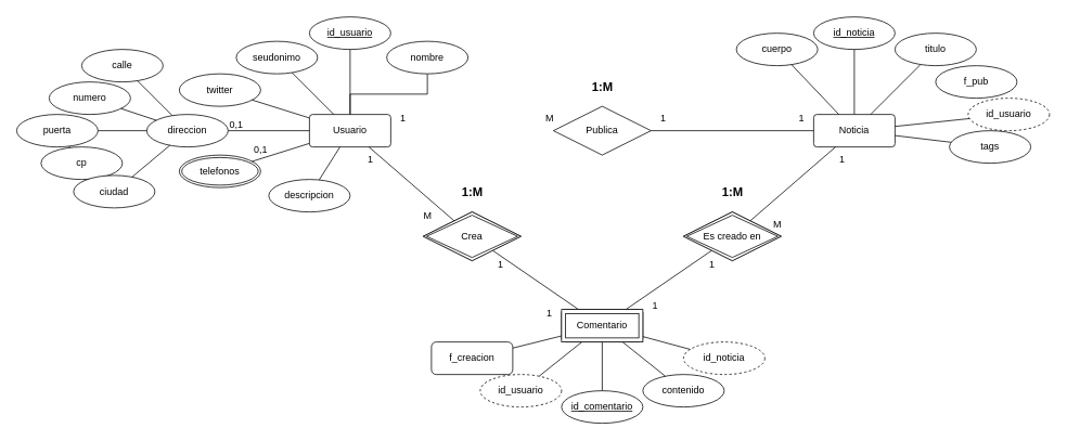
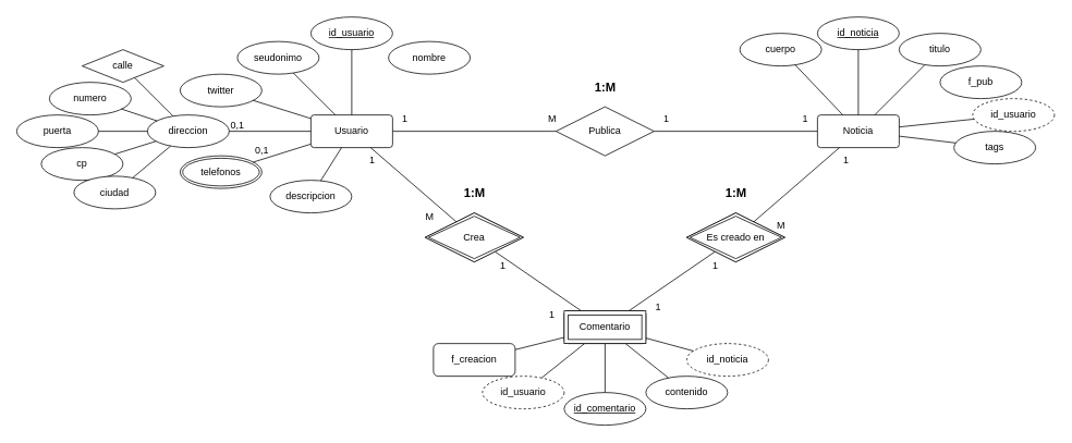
  <mxCell id="0" />
  <mxCell id="1" parent="0" />
- <mxCell id="2" style="edgeStyle=orthogonalEdgeStyle;rounded=0;orthogonalLoop=1;jettySize=auto;html=1;endArrow=none;endFill=0;" parent="1" source="3" target="34" edge="1"><mxGeometry relative="1" as="geometry" /></mxCell>
+ <mxCell id="2" style="edgeStyle=orthogonalEdgeStyle;rounded=0;orthogonalLoop=1;jettySize=auto;html=1;entryX=0;entryY=0.5;entryDx=0;entryDy=0;endArrow=none;endFill=0;" parent="1" source="3" target="8" edge="1"><mxGeometry relative="1" as="geometry" /></mxCell>
  <mxCell id="3" value="Usuario" style="rounded=1;arcSize=10;whiteSpace=wrap;html=1;align=center;" parent="1" vertex="1"><mxGeometry x="380" y="140" width="100" height="40" as="geometry" /></mxCell>
  <mxCell id="4" style="edgeStyle=orthogonalEdgeStyle;rounded=0;orthogonalLoop=1;jettySize=auto;html=1;entryX=1;entryY=0.5;entryDx=0;entryDy=0;endArrow=none;endFill=0;" parent="1" source="5" target="8" edge="1"><mxGeometry relative="1" as="geometry" /></mxCell>
  <mxCell id="5" value="Noticia" style="rounded=1;arcSize=10;whiteSpace=wrap;html=1;align=center;" parent="1" vertex="1"><mxGeometry x="1000" y="140" width="100" height="40" as="geometry" /></mxCell>
  <mxCell id="6" style="rounded=0;orthogonalLoop=1;jettySize=auto;html=1;endArrow=none;endFill=0;" parent="1" source="7" target="9" edge="1"><mxGeometry relative="1" as="geometry" /></mxCell>
  <mxCell id="7" value="Comentario" style="rounded=1;arcSize=10;whiteSpace=wrap;html=1;align=center;gradientColor=none;" parent="1" vertex="1"><mxGeometry x="690" y="380" width="100" height="40" as="geometry" /></mxCell>
  <mxCell id="8" value="Publica" style="shape=rhombus;perimeter=rhombusPerimeter;whiteSpace=wrap;html=1;align=center;" parent="1" vertex="1"><mxGeometry x="680" y="130" width="120" height="60" as="geometry" /></mxCell>
  <mxCell id="9" value="Crea" style="shape=rhombus;perimeter=rhombusPerimeter;whiteSpace=wrap;html=1;align=center;" parent="1" vertex="1"><mxGeometry x="520" y="260" width="120" height="60" as="geometry" /></mxCell>
  <mxCell id="10" style="rounded=0;orthogonalLoop=1;jettySize=auto;html=1;endArrow=none;endFill=0;" parent="1" source="3" target="9" edge="1"><mxGeometry relative="1" as="geometry" /></mxCell>
  <mxCell id="11" value="Es creado en" style="shape=rhombus;perimeter=rhombusPerimeter;whiteSpace=wrap;html=1;align=center;" parent="1" vertex="1"><mxGeometry x="840" y="260" width="120" height="60" as="geometry" /></mxCell>
  <mxCell id="12" style="rounded=0;orthogonalLoop=1;jettySize=auto;html=1;endArrow=none;endFill=0;" parent="1" source="7" target="11" edge="1"><mxGeometry relative="1" as="geometry"><mxPoint x="800" y="373" as="sourcePoint" /><mxPoint x="694" y="300" as="targetPoint" /></mxGeometry></mxCell>
  <mxCell id="13" style="rounded=0;orthogonalLoop=1;jettySize=auto;html=1;endArrow=none;endFill=0;" parent="1" source="5" target="11" edge="1"><mxGeometry relative="1" as="geometry"><mxPoint x="785" y="390" as="sourcePoint" /><mxPoint x="912" y="316" as="targetPoint" /></mxGeometry></mxCell>
  <mxCell id="14" value="&lt;b&gt;&lt;font style=&quot;font-size: 15px;&quot;&gt;1:M&lt;/font&gt;&lt;/b&gt;" style="text;html=1;align=center;verticalAlign=middle;resizable=0;points=[];autosize=1;strokeColor=none;fillColor=none;" parent="1" vertex="1"><mxGeometry x="555" y="220" width="50" height="30" as="geometry" /></mxCell>
  <mxCell id="15" value="&lt;b&gt;&lt;font style=&quot;font-size: 15px;&quot;&gt;1:M&lt;/font&gt;&lt;/b&gt;" style="text;html=1;align=center;verticalAlign=middle;resizable=0;points=[];autosize=1;strokeColor=none;fillColor=none;" parent="1" vertex="1"><mxGeometry x="875" y="220" width="50" height="30" as="geometry" /></mxCell>
  <mxCell id="16" value="&lt;b&gt;&lt;font style=&quot;font-size: 15px;&quot;&gt;1:M&lt;/font&gt;&lt;/b&gt;" style="text;html=1;align=center;verticalAlign=middle;resizable=0;points=[];autosize=1;strokeColor=none;fillColor=none;" parent="1" vertex="1"><mxGeometry x="715" y="90" width="50" height="30" as="geometry" /></mxCell>
  <mxCell id="17" value="1" style="text;html=1;align=center;verticalAlign=middle;resizable=0;points=[];autosize=1;strokeColor=none;fillColor=none;" parent="1" vertex="1"><mxGeometry x="970" y="130" width="30" height="30" as="geometry" /></mxCell>
  <mxCell id="18" value="1" style="text;html=1;align=center;verticalAlign=middle;resizable=0;points=[];autosize=1;strokeColor=none;fillColor=none;" parent="1" vertex="1"><mxGeometry x="800" y="130" width="30" height="30" as="geometry" /></mxCell>
  <mxCell id="19" value="1" style="text;html=1;align=center;verticalAlign=middle;resizable=0;points=[];autosize=1;strokeColor=none;fillColor=none;" parent="1" vertex="1"><mxGeometry x="480" y="130" width="30" height="30" as="geometry" /></mxCell>
  <mxCell id="20" value="M" style="text;html=1;align=center;verticalAlign=middle;resizable=0;points=[];autosize=1;strokeColor=none;fillColor=none;" parent="1" vertex="1"><mxGeometry x="660" y="130" width="30" height="30" as="geometry" /></mxCell>
  <mxCell id="21" value="1" style="text;html=1;align=center;verticalAlign=middle;resizable=0;points=[];autosize=1;strokeColor=none;fillColor=none;" parent="1" vertex="1"><mxGeometry x="440" y="180" width="30" height="30" as="geometry" /></mxCell>
  <mxCell id="22" value="M" style="text;html=1;align=center;verticalAlign=middle;resizable=0;points=[];autosize=1;strokeColor=none;fillColor=none;" parent="1" vertex="1"><mxGeometry x="510" y="250" width="30" height="30" as="geometry" /></mxCell>
  <mxCell id="23" value="1" style="text;html=1;align=center;verticalAlign=middle;resizable=0;points=[];autosize=1;strokeColor=none;fillColor=none;" parent="1" vertex="1"><mxGeometry x="660" y="370" width="30" height="30" as="geometry" /></mxCell>
  <mxCell id="24" value="1" style="text;html=1;align=center;verticalAlign=middle;resizable=0;points=[];autosize=1;strokeColor=none;fillColor=none;" parent="1" vertex="1"><mxGeometry x="600" y="310" width="30" height="30" as="geometry" /></mxCell>
  <mxCell id="25" value="1" style="text;html=1;align=center;verticalAlign=middle;resizable=0;points=[];autosize=1;strokeColor=none;fillColor=none;" parent="1" vertex="1"><mxGeometry x="790" y="360" width="30" height="30" as="geometry" /></mxCell>
  <mxCell id="26" value="1" style="text;html=1;align=center;verticalAlign=middle;resizable=0;points=[];autosize=1;strokeColor=none;fillColor=none;" parent="1" vertex="1"><mxGeometry x="860" y="310" width="30" height="30" as="geometry" /></mxCell>
  <mxCell id="27" value="1" style="text;html=1;align=center;verticalAlign=middle;resizable=0;points=[];autosize=1;strokeColor=none;fillColor=none;" parent="1" vertex="1"><mxGeometry x="1020" y="180" width="30" height="30" as="geometry" /></mxCell>
  <mxCell id="28" value="M" style="text;html=1;align=center;verticalAlign=middle;resizable=0;points=[];autosize=1;strokeColor=none;fillColor=none;" parent="1" vertex="1"><mxGeometry x="940" y="260" width="30" height="30" as="geometry" /></mxCell>
  <mxCell id="29" value="id_usuario" style="ellipse;whiteSpace=wrap;html=1;align=center;fontStyle=4;" parent="1" vertex="1"><mxGeometry x="380" y="20" width="100" height="40" as="geometry" /></mxCell>
  <mxCell id="30" value="id_comentario" style="ellipse;whiteSpace=wrap;html=1;align=center;fontStyle=4;" parent="1" vertex="1"><mxGeometry x="690" y="480" width="100" height="40" as="geometry" /></mxCell>
  <mxCell id="31" value="id_noticia" style="ellipse;whiteSpace=wrap;html=1;align=center;fontStyle=4;" parent="1" vertex="1"><mxGeometry x="1000" y="20" width="100" height="40" as="geometry" /></mxCell>
  <mxCell id="32" value="contenido" style="ellipse;whiteSpace=wrap;html=1;align=center;" parent="1" vertex="1"><mxGeometry x="790" y="460" width="100" height="40" as="geometry" /></mxCell>
  <mxCell id="33" value="id_usuario" style="ellipse;whiteSpace=wrap;html=1;align=center;dashed=1;" parent="1" vertex="1"><mxGeometry x="590" y="460" width="100" height="40" as="geometry" /></mxCell>
  <mxCell id="34" value="nombre" style="ellipse;whiteSpace=wrap;html=1;align=center;" parent="1" vertex="1"><mxGeometry x="475" y="50" width="100" height="40" as="geometry" /></mxCell>
  <mxCell id="35" value="seudonimo" style="ellipse;whiteSpace=wrap;html=1;align=center;" parent="1" vertex="1"><mxGeometry x="290" y="50" width="100" height="40" as="geometry" /></mxCell>
  <mxCell id="36" value="twitter" style="ellipse;whiteSpace=wrap;html=1;align=center;" parent="1" vertex="1"><mxGeometry x="220" y="90" width="100" height="40" as="geometry" /></mxCell>
  <mxCell id="37" value="descripcion" style="ellipse;whiteSpace=wrap;html=1;align=center;" parent="1" vertex="1"><mxGeometry x="330" y="220" width="100" height="40" as="geometry" /></mxCell>
  <mxCell id="38" value="direccion" style="ellipse;whiteSpace=wrap;html=1;align=center;" parent="1" vertex="1"><mxGeometry x="180" y="140" width="100" height="40" as="geometry" /></mxCell>
  <mxCell id="39" value="telefonos" style="ellipse;shape=doubleEllipse;margin=3;whiteSpace=wrap;html=1;align=center;" parent="1" vertex="1"><mxGeometry x="220" y="190" width="100" height="40" as="geometry" /></mxCell>
  <mxCell id="40" value="0,1" style="text;html=1;align=center;verticalAlign=middle;resizable=0;points=[];autosize=1;strokeColor=none;fillColor=none;" parent="1" vertex="1"><mxGeometry x="270" y="138" width="40" height="30" as="geometry" /></mxCell>
  <mxCell id="41" value="0,1" style="text;html=1;align=center;verticalAlign=middle;resizable=0;points=[];autosize=1;strokeColor=none;fillColor=none;" parent="1" vertex="1"><mxGeometry x="300" y="168" width="40" height="30" as="geometry" /></mxCell>
  <mxCell id="42" value="" style="endArrow=none;html=1;rounded=0;" parent="1" source="29" target="3" edge="1"><mxGeometry width="50" height="50" relative="1" as="geometry"><mxPoint x="516" y="98" as="sourcePoint" /><mxPoint x="461" y="150" as="targetPoint" /></mxGeometry></mxCell>
  <mxCell id="43" value="" style="endArrow=none;html=1;rounded=0;" parent="1" source="35" target="3" edge="1"><mxGeometry width="50" height="50" relative="1" as="geometry"><mxPoint x="440" y="70" as="sourcePoint" /><mxPoint x="440" y="150" as="targetPoint" /></mxGeometry></mxCell>
  <mxCell id="44" value="" style="endArrow=none;html=1;rounded=0;" parent="1" source="36" target="3" edge="1"><mxGeometry width="50" height="50" relative="1" as="geometry"><mxPoint x="369" y="99" as="sourcePoint" /><mxPoint x="420" y="150" as="targetPoint" /></mxGeometry></mxCell>
  <mxCell id="45" value="" style="endArrow=none;html=1;rounded=0;" parent="1" source="38" target="3" edge="1"><mxGeometry width="50" height="50" relative="1" as="geometry"><mxPoint x="320" y="132" as="sourcePoint" /><mxPoint x="390" y="154" as="targetPoint" /></mxGeometry></mxCell>
  <mxCell id="46" value="" style="endArrow=none;html=1;rounded=0;" parent="1" source="39" target="3" edge="1"><mxGeometry width="50" height="50" relative="1" as="geometry"><mxPoint x="290" y="170" as="sourcePoint" /><mxPoint x="390" y="170" as="targetPoint" /></mxGeometry></mxCell>
  <mxCell id="47" value="" style="endArrow=none;html=1;rounded=0;" parent="1" source="37" target="3" edge="1"><mxGeometry width="50" height="50" relative="1" as="geometry"><mxPoint x="320" y="208" as="sourcePoint" /><mxPoint x="390" y="186" as="targetPoint" /></mxGeometry></mxCell>
  <mxCell id="48" value="f_creacion" style="whiteSpace=wrap;html=1;align=center;rounded=1;" parent="1" vertex="1"><mxGeometry x="530" y="420" width="100" height="40" as="geometry" /></mxCell>
  <mxCell id="49" value="id_noticia" style="ellipse;whiteSpace=wrap;html=1;align=center;dashed=1;" parent="1" vertex="1"><mxGeometry x="840" y="420" width="100" height="40" as="geometry" /></mxCell>
- <mxCell id="50" value="calle" style="ellipse;whiteSpace=wrap;html=1;align=center;" parent="1" vertex="1"><mxGeometry x="100" width="100" height="40" as="geometry" y="60" /></mxCell>
+ <mxCell id="50" value="calle" style="rhombus;whiteSpace=wrap;html=1;align=center;" parent="1" vertex="1"><mxGeometry x="100" width="100" height="40" as="geometry" y="60" /></mxCell>
  <mxCell id="51" value="numero" style="ellipse;whiteSpace=wrap;html=1;align=center;" parent="1" vertex="1"><mxGeometry x="60" y="100" width="100" height="40" as="geometry" /></mxCell>
  <mxCell id="52" value="puerta" style="ellipse;whiteSpace=wrap;html=1;align=center;" parent="1" vertex="1"><mxGeometry x="20" y="140" width="100" height="40" as="geometry" /></mxCell>
  <mxCell id="53" value="cp" style="ellipse;whiteSpace=wrap;html=1;align=center;" parent="1" vertex="1"><mxGeometry x="50" y="180" width="100" height="40" as="geometry" /></mxCell>
  <mxCell id="54" value="ciudad" style="ellipse;whiteSpace=wrap;html=1;align=center;" parent="1" vertex="1"><mxGeometry x="90" y="215" width="100" height="40" as="geometry" /></mxCell>
  <mxCell id="55" value="" style="endArrow=none;html=1;rounded=0;" parent="1" source="50" target="38" edge="1"><mxGeometry width="50" height="50" relative="1" as="geometry"><mxPoint x="230" y="210" as="sourcePoint" /><mxPoint x="280" y="160" as="targetPoint" /></mxGeometry></mxCell>
  <mxCell id="56" value="" style="endArrow=none;html=1;rounded=0;" parent="1" source="51" target="38" edge="1"><mxGeometry width="50" height="50" relative="1" as="geometry"><mxPoint x="179" y="109" as="sourcePoint" /><mxPoint x="221" y="151" as="targetPoint" /></mxGeometry></mxCell>
  <mxCell id="57" value="" style="endArrow=none;html=1;rounded=0;" parent="1" source="52" target="38" edge="1"><mxGeometry width="50" height="50" relative="1" as="geometry"><mxPoint x="158" y="143" as="sourcePoint" /><mxPoint x="202" y="157" as="targetPoint" /></mxGeometry></mxCell>
- <mxCell id="58" value="" style="endArrow=none;html=1;rounded=0;" parent="1" source="53" target="52" edge="1"><mxGeometry width="50" height="50" relative="1" as="geometry"><mxPoint x="130" y="170" as="sourcePoint" /><mxPoint x="190" y="170" as="targetPoint" /></mxGeometry></mxCell>
+ <mxCell id="58" value="" style="endArrow=none;html=1;rounded=0;" parent="1" source="53" target="38" edge="1"><mxGeometry width="50" height="50" relative="1" as="geometry"><mxPoint x="130" y="170" as="sourcePoint" /><mxPoint x="190" y="170" as="targetPoint" /></mxGeometry></mxCell>
  <mxCell id="59" value="" style="endArrow=none;html=1;rounded=0;" parent="1" source="54" target="38" edge="1"><mxGeometry width="50" height="50" relative="1" as="geometry"><mxPoint x="150" y="198" as="sourcePoint" /><mxPoint x="200" y="182" as="targetPoint" /></mxGeometry></mxCell>
  <mxCell id="60" value="" style="endArrow=none;html=1;rounded=0;" parent="1" source="48" target="7" edge="1"><mxGeometry width="50" height="50" relative="1" as="geometry"><mxPoint x="575" y="409" as="sourcePoint" /><mxPoint x="621" y="370" as="targetPoint" /></mxGeometry></mxCell>
  <mxCell id="61" value="" style="endArrow=none;html=1;rounded=0;" parent="1" source="33" target="7" edge="1"><mxGeometry width="50" height="50" relative="1" as="geometry"><mxPoint x="633" y="440" as="sourcePoint" /><mxPoint x="700" y="423" as="targetPoint" /></mxGeometry></mxCell>
  <mxCell id="62" value="" style="endArrow=none;html=1;rounded=0;" parent="1" source="30" target="7" edge="1"><mxGeometry width="50" height="50" relative="1" as="geometry"><mxPoint x="672" y="472" as="sourcePoint" /><mxPoint x="725" y="430" as="targetPoint" /></mxGeometry></mxCell>
  <mxCell id="63" value="" style="endArrow=none;html=1;rounded=0;" parent="1" source="32" target="7" edge="1"><mxGeometry width="50" height="50" relative="1" as="geometry"><mxPoint x="750" y="490" as="sourcePoint" /><mxPoint x="750" y="430" as="targetPoint" /></mxGeometry></mxCell>
  <mxCell id="64" value="" style="endArrow=none;html=1;rounded=0;" parent="1" source="49" target="7" edge="1"><mxGeometry width="50" height="50" relative="1" as="geometry"><mxPoint x="828" y="472" as="sourcePoint" /><mxPoint x="775" y="430" as="targetPoint" /></mxGeometry></mxCell>
  <mxCell id="65" value="titulo" style="ellipse;whiteSpace=wrap;html=1;align=center;" parent="1" vertex="1"><mxGeometry x="1100" y="40" width="100" height="40" as="geometry" /></mxCell>
  <mxCell id="66" value="cuerpo" style="ellipse;whiteSpace=wrap;html=1;align=center;" parent="1" vertex="1"><mxGeometry x="905" y="40" width="100" height="40" as="geometry" /></mxCell>
  <mxCell id="67" value="f_pub" style="ellipse;whiteSpace=wrap;html=1;align=center;" parent="1" vertex="1"><mxGeometry x="1150" y="80" width="100" height="40" as="geometry" /></mxCell>
  <mxCell id="68" value="" style="endArrow=none;html=1;rounded=0;" parent="1" source="5" target="66" edge="1"><mxGeometry width="50" height="50" relative="1" as="geometry"><mxPoint x="1038" y="113" as="sourcePoint" /><mxPoint x="980" y="97" as="targetPoint" /></mxGeometry></mxCell>
  <mxCell id="69" value="" style="endArrow=none;html=1;rounded=0;" parent="1" source="5" target="31" edge="1"><mxGeometry width="50" height="50" relative="1" as="geometry"><mxPoint x="1041" y="150" as="sourcePoint" /><mxPoint x="983" y="89" as="targetPoint" /></mxGeometry></mxCell>
  <mxCell id="70" value="" style="endArrow=none;html=1;rounded=0;" parent="1" source="5" target="65" edge="1"><mxGeometry width="50" height="50" relative="1" as="geometry"><mxPoint x="1060" y="150" as="sourcePoint" /><mxPoint x="1060" y="70" as="targetPoint" /></mxGeometry></mxCell>
  <mxCell id="71" value="Comentario" style="shape=ext;margin=3;double=1;whiteSpace=wrap;html=1;align=center;" parent="1" vertex="1"><mxGeometry x="690" y="380" width="100" height="40" as="geometry" /></mxCell>
  <mxCell id="72" value="Crea" style="shape=rhombus;double=1;perimeter=rhombusPerimeter;whiteSpace=wrap;html=1;align=center;" parent="1" vertex="1"><mxGeometry x="520" y="260" width="120" height="60" as="geometry" /></mxCell>
  <mxCell id="73" value="Es creado en" style="shape=rhombus;double=1;perimeter=rhombusPerimeter;whiteSpace=wrap;html=1;align=center;" parent="1" vertex="1"><mxGeometry x="840" y="260" width="120" height="60" as="geometry" /></mxCell>
  <mxCell id="74" value="id_usuario" style="ellipse;whiteSpace=wrap;html=1;align=center;dashed=1;" vertex="1" parent="1"><mxGeometry x="1190" y="120" width="100" height="40" as="geometry" /></mxCell>
  <mxCell id="75" value="tags" style="ellipse;whiteSpace=wrap;html=1;align=center;" vertex="1" parent="1"><mxGeometry x="1167" y="160" width="100" height="40" as="geometry" /></mxCell>
  <mxCell id="76" value="" style="endArrow=none;html=1;rounded=0;" edge="1" parent="1" source="5" target="74"><mxGeometry width="50" height="50" relative="1" as="geometry"><mxPoint x="1110" y="150" as="sourcePoint" /><mxPoint x="1175" y="124" as="targetPoint" /></mxGeometry></mxCell>
  <mxCell id="77" value="" style="endArrow=none;html=1;rounded=0;" edge="1" parent="1" source="5" target="75"><mxGeometry width="50" height="50" relative="1" as="geometry"><mxPoint x="1110" y="165" as="sourcePoint" /><mxPoint x="1202" y="155" as="targetPoint" /></mxGeometry></mxCell>
